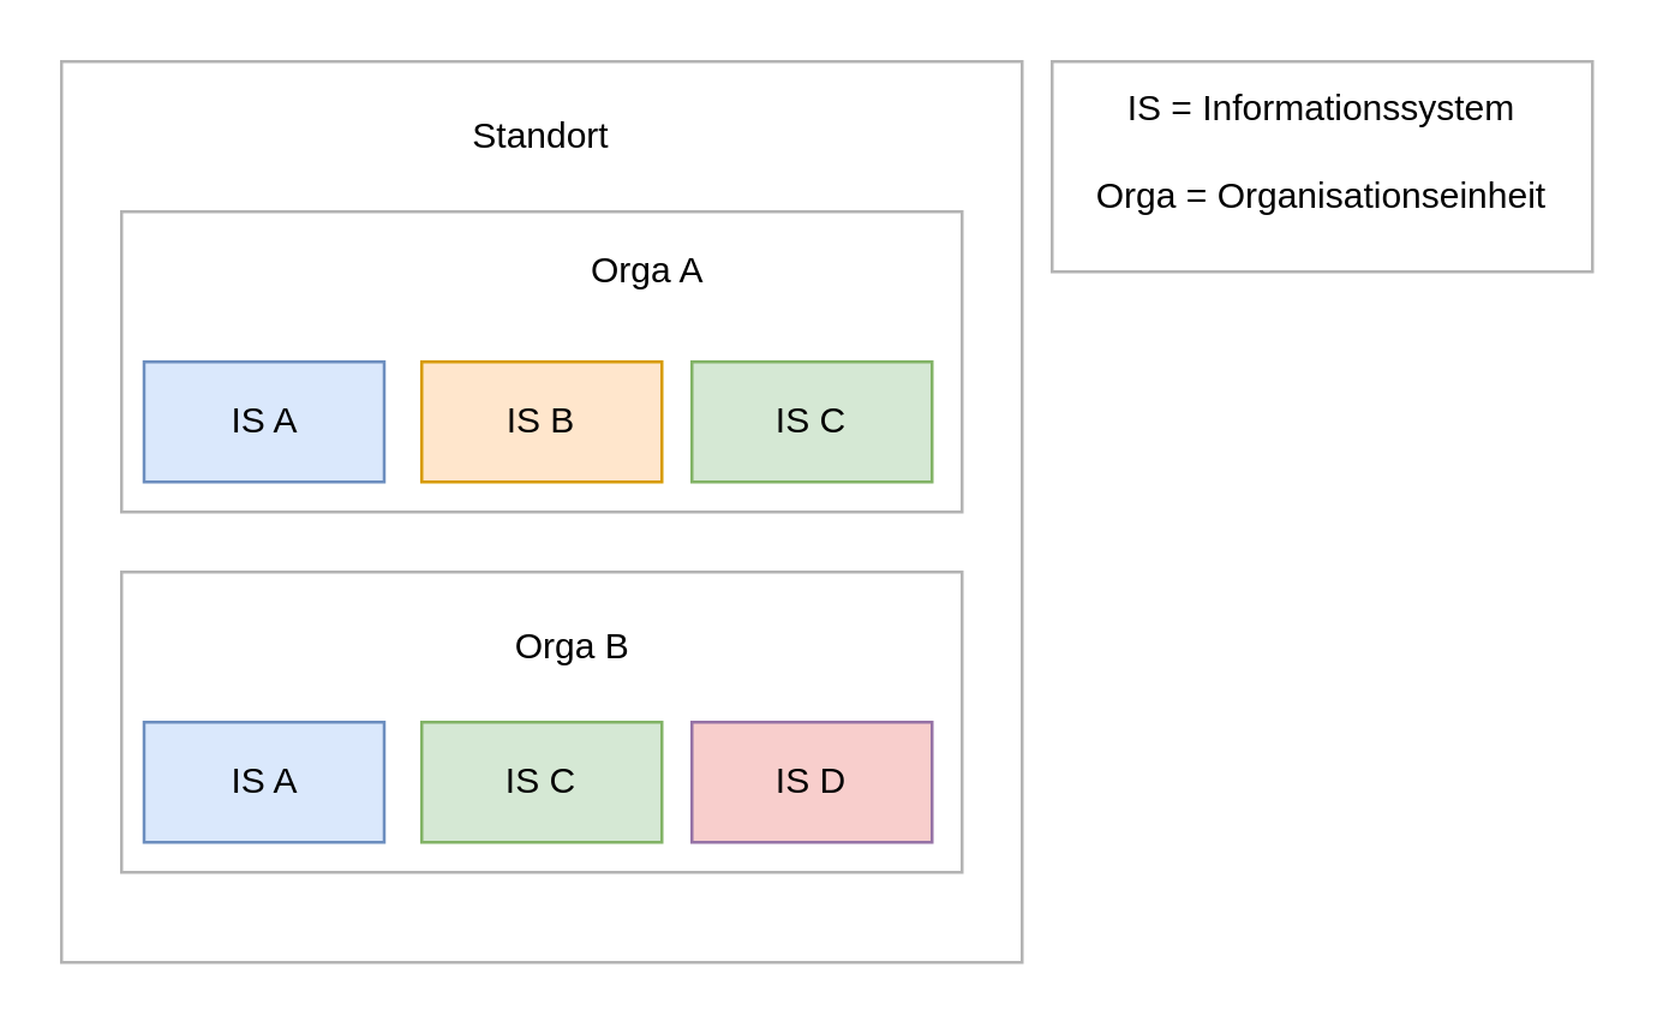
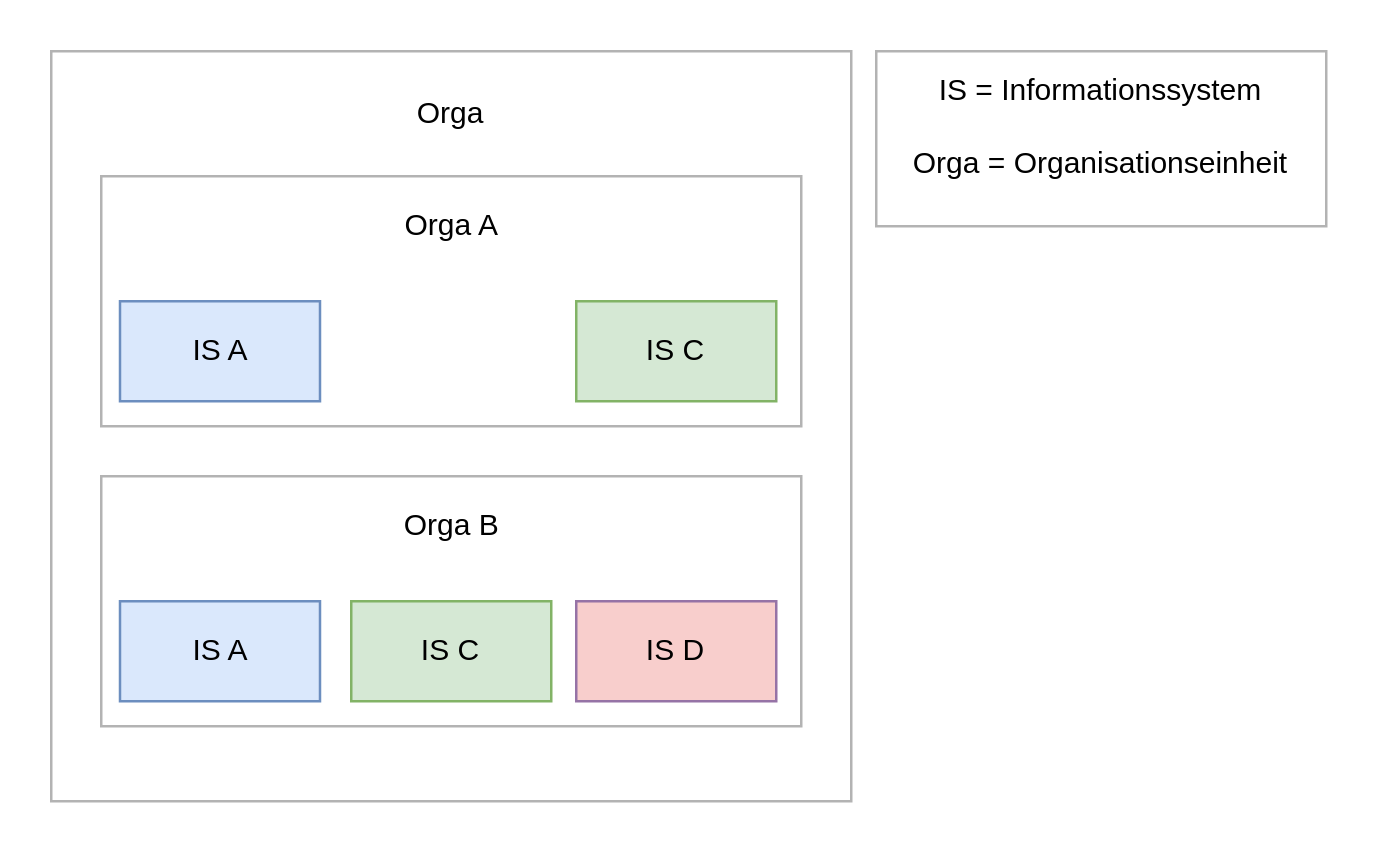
  <mxCell id="0" />
  <mxCell id="1" parent="0" />
  <mxCell id="2" value="" style="rounded=0;whiteSpace=wrap;html=1;strokeColor=#B3B3B3;" vertex="1" parent="1"><mxGeometry x="20" y="20" width="320" height="300" as="geometry" /></mxCell>
- <mxCell id="3" value="Standort" style="text;html=1;strokeColor=none;fillColor=none;align=center;verticalAlign=middle;whiteSpace=wrap;rounded=0;" vertex="1" parent="1"><mxGeometry x="135" y="30" width="90" height="30" as="geometry" /></mxCell>
+ <mxCell id="3" value="Orga" style="text;html=1;strokeColor=none;fillColor=none;align=center;verticalAlign=middle;whiteSpace=wrap;rounded=0;" vertex="1" parent="1"><mxGeometry x="135" y="30" width="90" height="30" as="geometry" /></mxCell>
  <mxCell id="4" value="" style="rounded=0;whiteSpace=wrap;html=1;strokeColor=#B3B3B3;" vertex="1" parent="1"><mxGeometry x="40" y="70" width="280" height="100" as="geometry" /></mxCell>
- <mxCell id="5" value="Orga A" style="text;html=1;strokeColor=none;fillColor=none;align=center;verticalAlign=middle;whiteSpace=wrap;rounded=0;" vertex="1" parent="1"><mxGeometry x="187.5" y="80" width="55" height="20" as="geometry" /></mxCell>
+ <mxCell id="5" value="Orga A" style="text;html=1;strokeColor=none;fillColor=none;align=center;verticalAlign=middle;whiteSpace=wrap;rounded=0;" vertex="1" parent="1"><mxGeometry x="152.5" y="80" width="55" height="20" as="geometry" /></mxCell>
  <mxCell id="6" value="IS A" style="rounded=0;whiteSpace=wrap;html=1;fillColor=#dae8fc;strokeColor=#6c8ebf;" vertex="1" parent="1"><mxGeometry x="47.5" y="120" width="80" height="40" as="geometry" /></mxCell>
- <mxCell id="7" value="IS B" style="rounded=0;whiteSpace=wrap;html=1;fillColor=#ffe6cc;strokeColor=#d79b00;" vertex="1" parent="1"><mxGeometry x="140" y="120" width="80" height="40" as="geometry" /></mxCell>
  <mxCell id="8" value="IS C" style="rounded=0;whiteSpace=wrap;html=1;fillColor=#d5e8d4;strokeColor=#82b366;" vertex="1" parent="1"><mxGeometry x="230" y="120" width="80" height="40" as="geometry" /></mxCell>
  <mxCell id="9" value="" style="rounded=0;whiteSpace=wrap;html=1;strokeColor=#B3B3B3;" vertex="1" parent="1"><mxGeometry x="40" y="190" width="280" height="100" as="geometry" /></mxCell>
- <mxCell id="10" value="Orga B" style="text;html=1;strokeColor=none;fillColor=none;align=center;verticalAlign=middle;whiteSpace=wrap;rounded=0;" vertex="1" parent="1"><mxGeometry x="162.5" y="205" width="55" height="20" as="geometry" /></mxCell>
+ <mxCell id="10" value="Orga B" style="text;html=1;strokeColor=none;fillColor=none;align=center;verticalAlign=middle;whiteSpace=wrap;rounded=0;" vertex="1" parent="1"><mxGeometry x="152.5" y="200" width="55" height="20" as="geometry" /></mxCell>
  <mxCell id="11" value="IS A" style="rounded=0;whiteSpace=wrap;html=1;fillColor=#dae8fc;strokeColor=#6c8ebf;" vertex="1" parent="1"><mxGeometry x="47.5" y="240" width="80" height="40" as="geometry" /></mxCell>
  <mxCell id="12" value="IS C" style="rounded=0;whiteSpace=wrap;html=1;fillColor=#d5e8d4;strokeColor=#82b366;" vertex="1" parent="1"><mxGeometry x="140" y="240" width="80" height="40" as="geometry" /></mxCell>
  <mxCell id="13" value="IS D" style="rounded=0;whiteSpace=wrap;html=1;fillColor=#f8cecc;strokeColor=#9673a6;" vertex="1" parent="1"><mxGeometry x="230" y="240" width="80" height="40" as="geometry" /></mxCell>
  <mxCell id="14" value="" style="group" vertex="1" connectable="0" parent="1"><mxGeometry x="350" y="20" width="180" height="70" as="geometry" /></mxCell>
  <mxCell id="15" value="" style="rounded=0;whiteSpace=wrap;html=1;strokeColor=#B3B3B3;" vertex="1" parent="14"><mxGeometry width="180" height="70" as="geometry" /></mxCell>
  <mxCell id="16" value="IS = Informationssystem&lt;br&gt;&lt;br&gt;Orga = Organisationseinheit" style="text;html=1;strokeColor=none;fillColor=none;align=center;verticalAlign=middle;whiteSpace=wrap;rounded=0;" vertex="1" parent="14"><mxGeometry x="10" y="20" width="160" height="20" as="geometry" /></mxCell>
